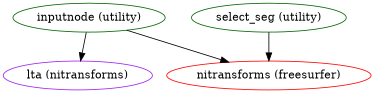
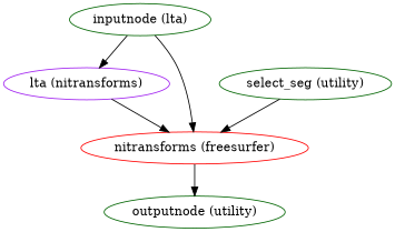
  strict digraph {
    fontname="DejaVu Serif"
    node [color=darkgreen fontname="DejaVu Serif"]
    edge [fontname="DejaVu Serif"]
    "lta (nitransforms)" [color=purple]
-   "inputnode (utility)"
+   "inputnode (utility)" [label="inputnode (lta)"]
    n3 [color=red label="nitransforms (freesurfer)"]
+   "outputnode (utility)"
    "select_seg (utility)"
+   "lta (nitransforms)" -> n3
    "inputnode (utility)" -> "lta (nitransforms)"
    "inputnode (utility)" -> n3
+   n3 -> "outputnode (utility)"
    "select_seg (utility)" -> n3
  }
